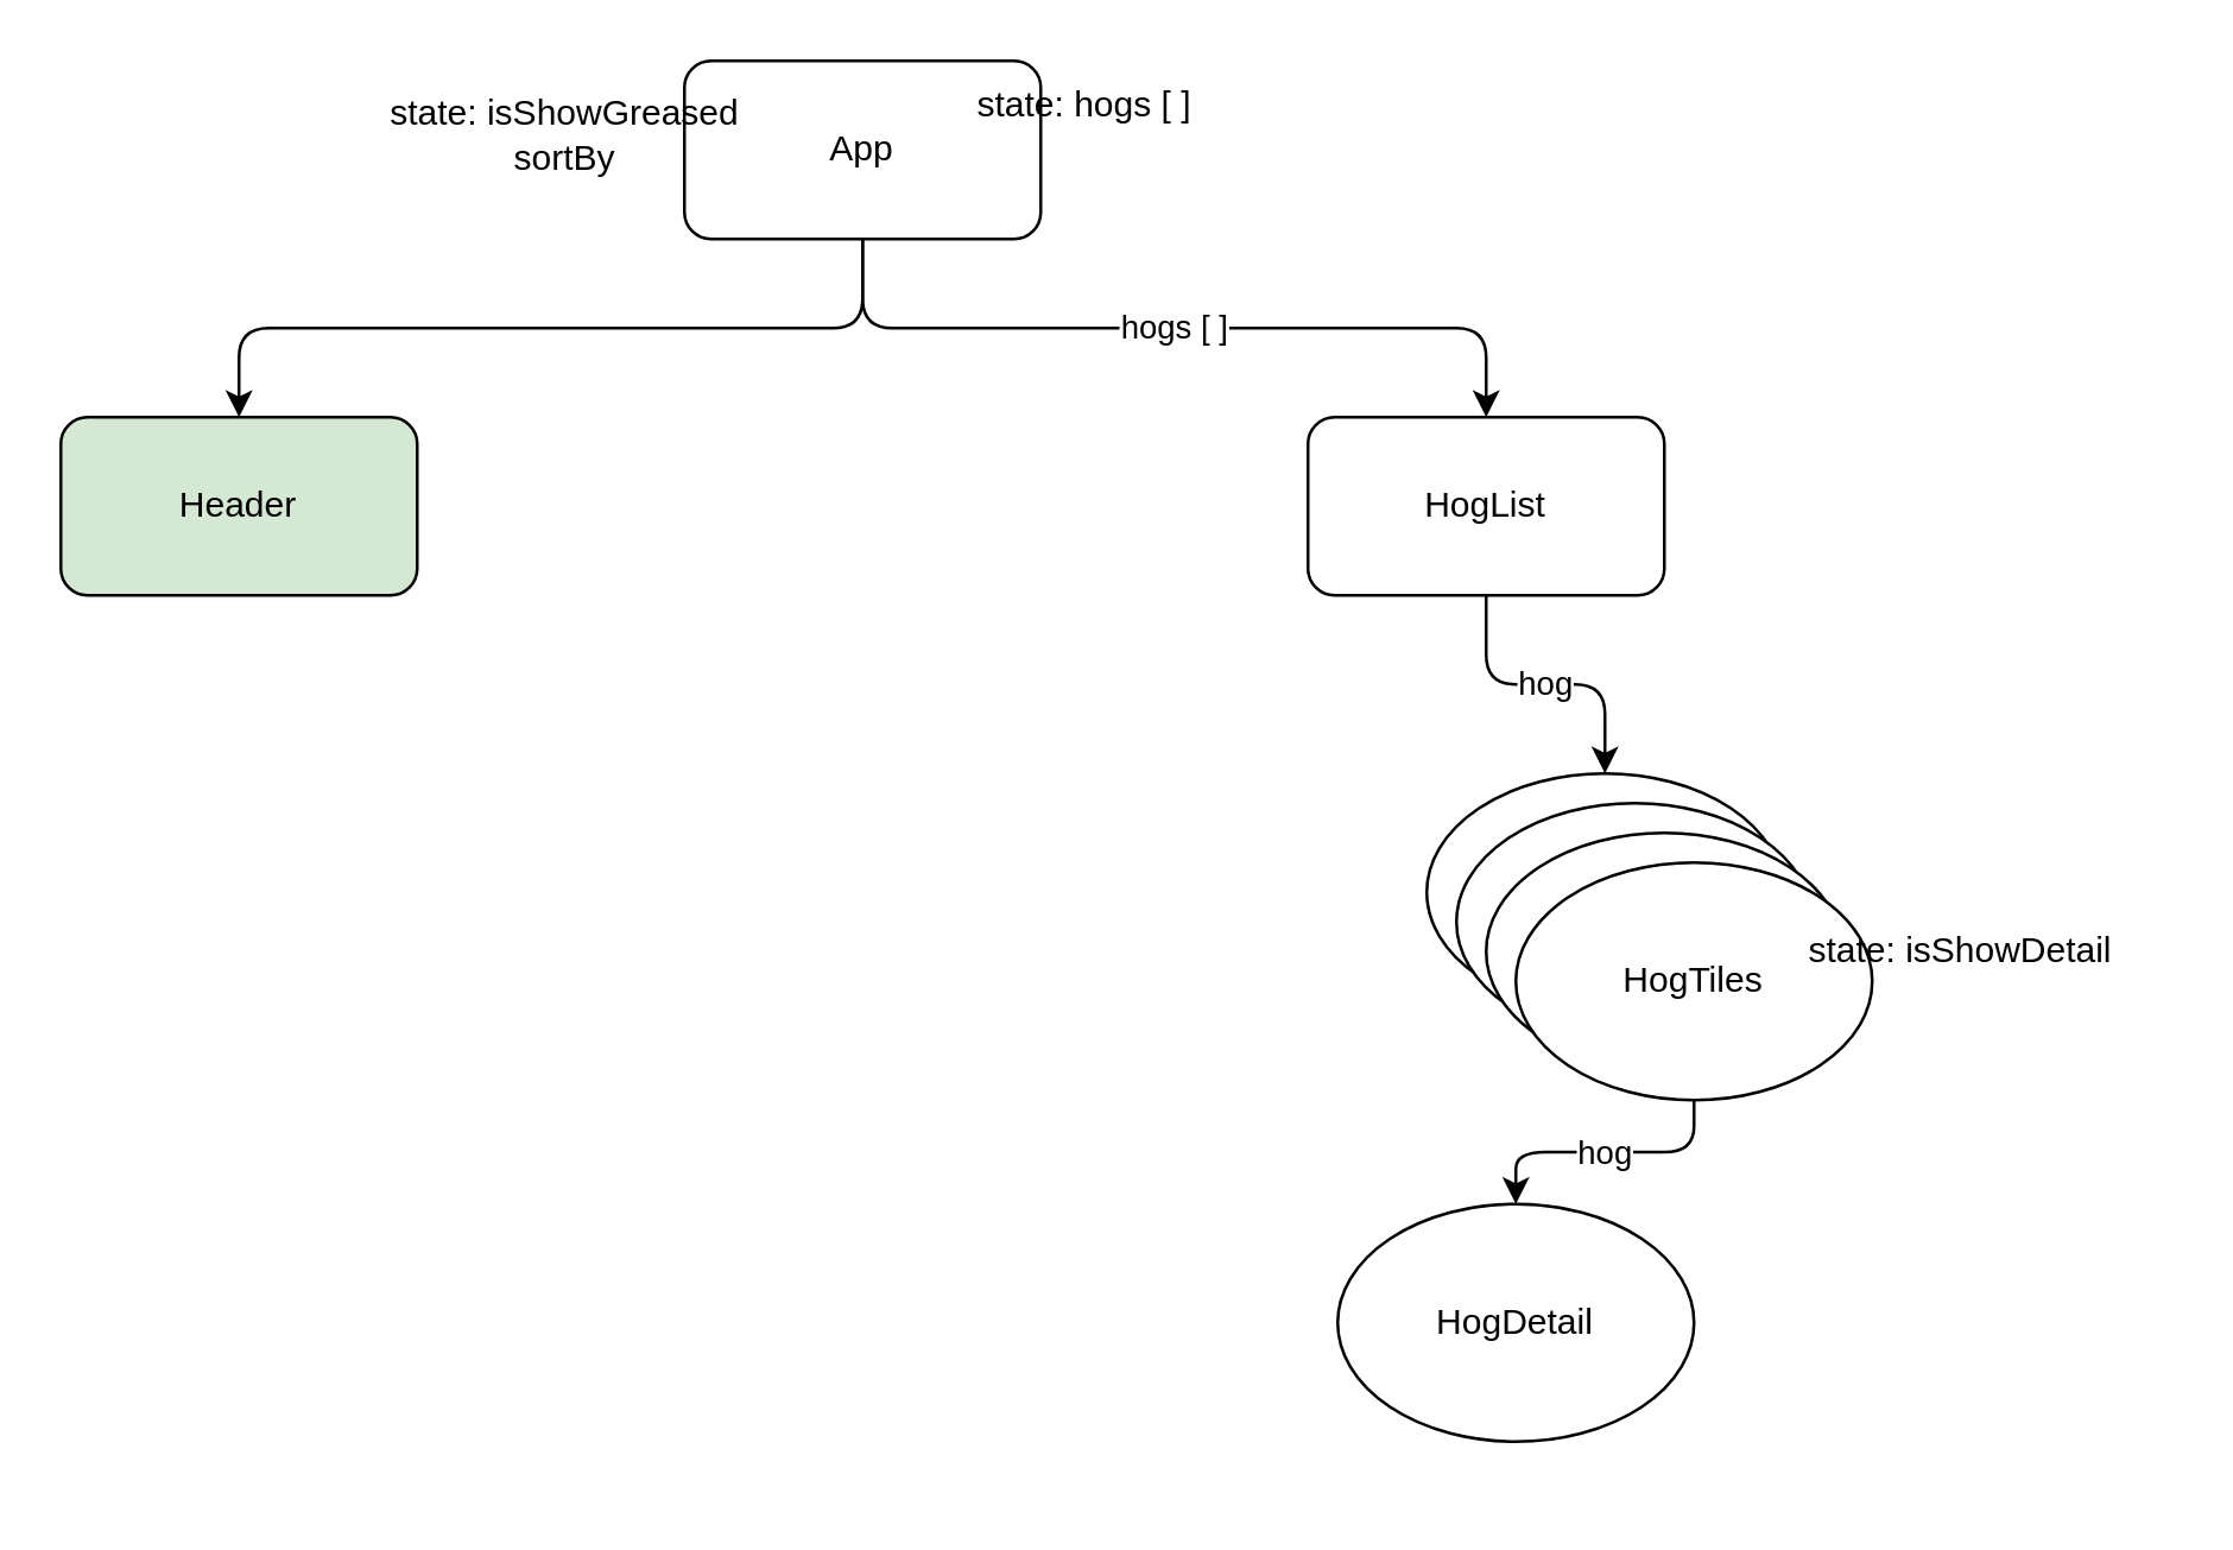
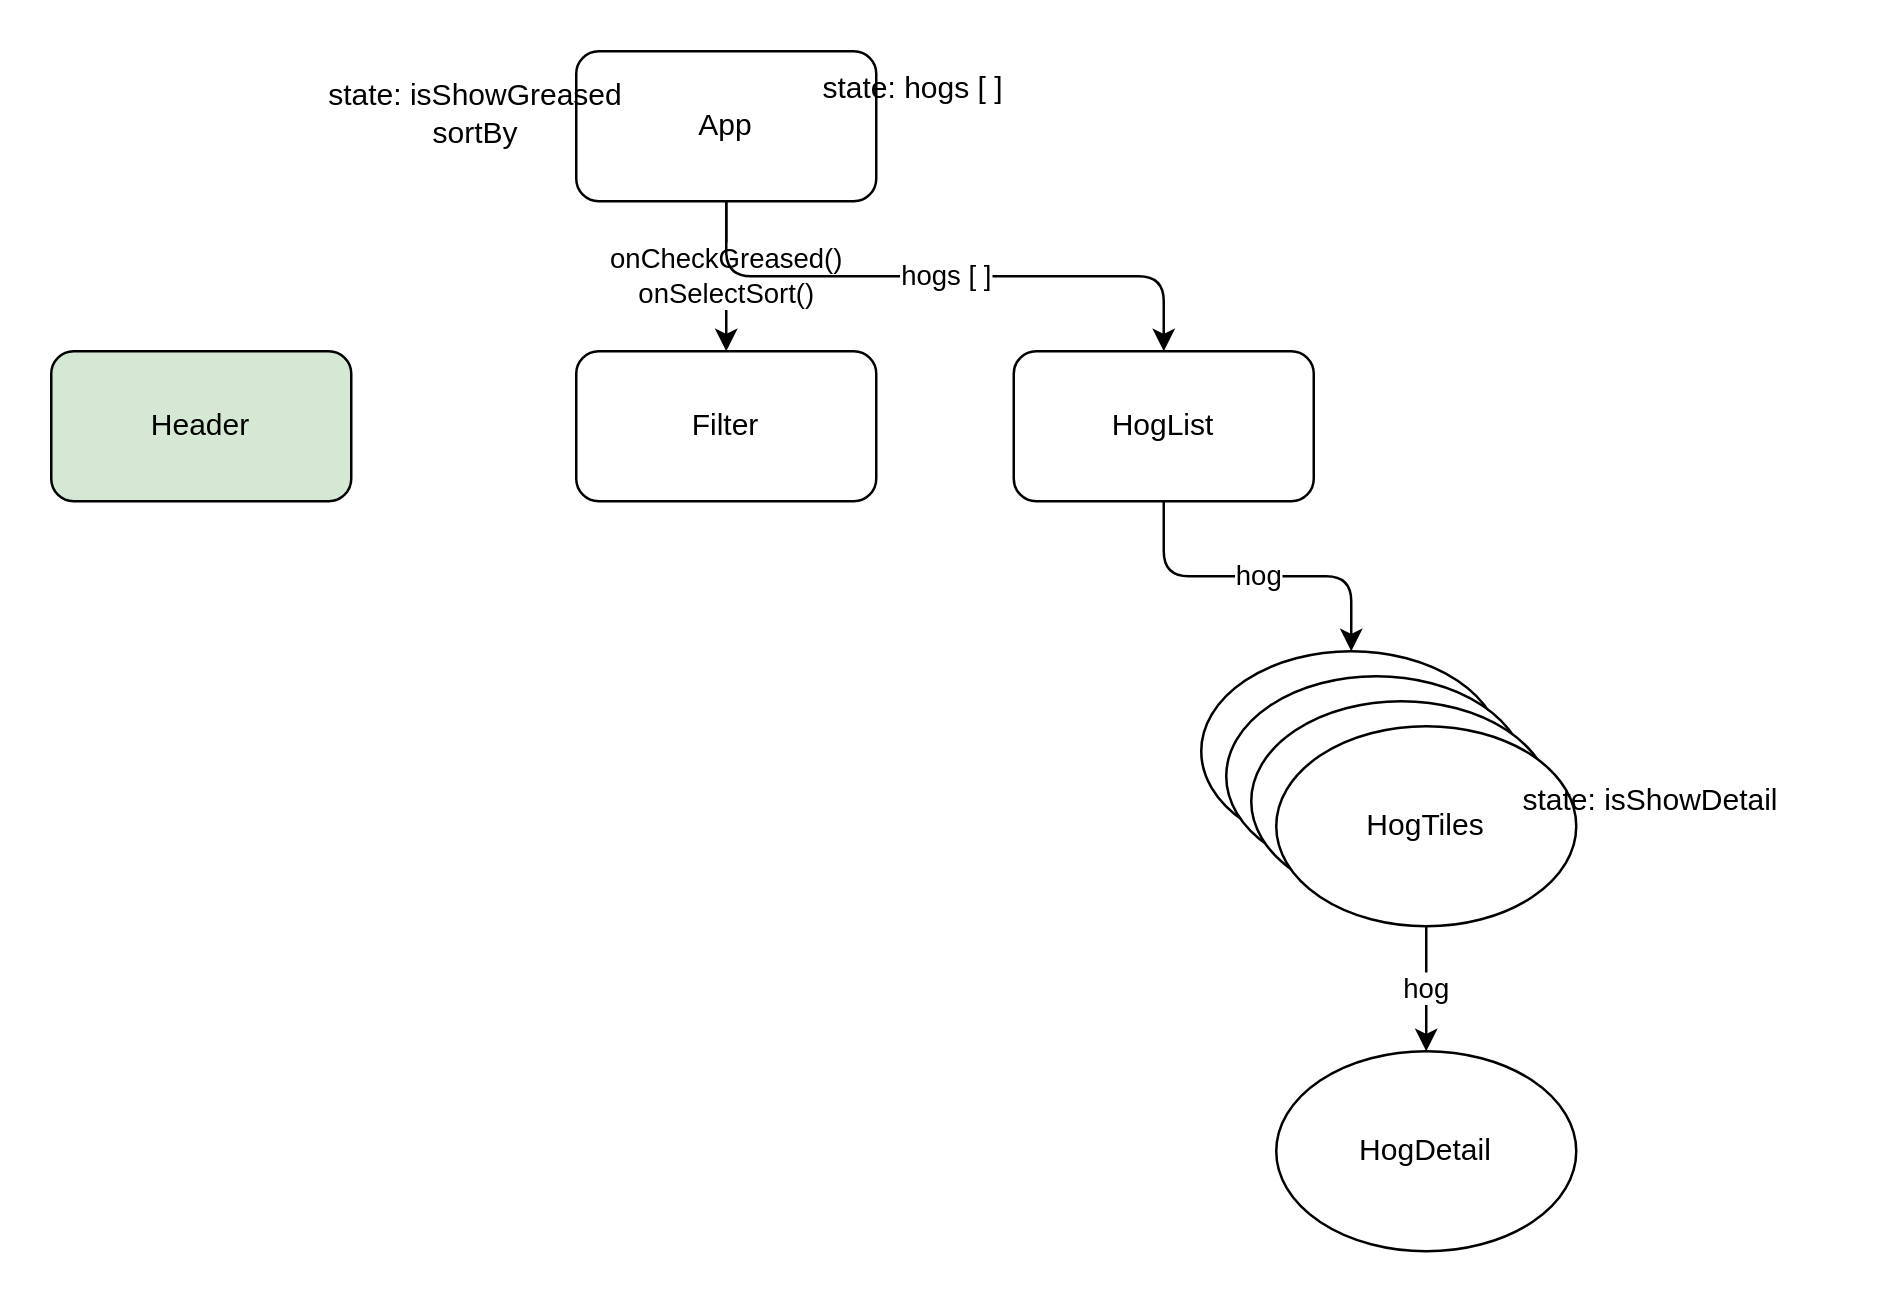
  <mxCell id="0" />
  <mxCell id="1" parent="0" />
- <mxCell id="2" style="edgeStyle=orthogonalEdgeStyle;html=1;exitX=0.5;exitY=1;exitDx=0;exitDy=0;entryX=0.5;entryY=0;entryDx=0;entryDy=0;" edge="1" parent="1" source="5" target="6"><mxGeometry relative="1" as="geometry" /></mxCell>
+ <mxCell id="3" value="onCheckGreased()&lt;br&gt;onSelectSort()" style="edgeStyle=orthogonalEdgeStyle;html=1;exitX=0.5;exitY=1;exitDx=0;exitDy=0;entryX=0.5;entryY=0;entryDx=0;entryDy=0;" edge="1" parent="1" source="5" target="7"><mxGeometry relative="1" as="geometry" /></mxCell>
  <mxCell id="4" value="hogs [ ]" style="edgeStyle=orthogonalEdgeStyle;html=1;exitX=0.5;exitY=1;exitDx=0;exitDy=0;entryX=0.5;entryY=0;entryDx=0;entryDy=0;" edge="1" parent="1" source="5" target="9"><mxGeometry relative="1" as="geometry" /></mxCell>
  <mxCell id="5" value="App" style="rounded=1;whiteSpace=wrap;html=1;" vertex="1" parent="1"><mxGeometry x="230" y="20" width="120" height="60" as="geometry" /></mxCell>
  <mxCell id="6" value="Header" style="rounded=1;whiteSpace=wrap;html=1;fillColor=#d5e8d4;" vertex="1" parent="1"><mxGeometry x="20" y="140" width="120" height="60" as="geometry" /></mxCell>
+ <mxCell id="7" value="Filter" style="rounded=1;whiteSpace=wrap;html=1;" vertex="1" parent="1"><mxGeometry x="230" y="140" width="120" height="60" as="geometry" /></mxCell>
  <mxCell id="8" value="hog" style="edgeStyle=orthogonalEdgeStyle;html=1;exitX=0.5;exitY=1;exitDx=0;exitDy=0;entryX=0.5;entryY=0;entryDx=0;entryDy=0;" edge="1" parent="1" source="9" target="10"><mxGeometry relative="1" as="geometry" /></mxCell>
- <mxCell id="9" value="HogList" style="rounded=1;whiteSpace=wrap;html=1;" vertex="1" parent="1"><mxGeometry x="440" y="140" width="120" height="60" as="geometry" /></mxCell>
+ <mxCell id="9" value="HogList" style="rounded=1;whiteSpace=wrap;html=1;" vertex="1" parent="1"><mxGeometry x="405" y="140" width="120" height="60" as="geometry" /></mxCell>
  <mxCell id="10" value="HogTiles" style="ellipse;whiteSpace=wrap;html=1;" vertex="1" parent="1"><mxGeometry x="480" y="260" width="120" height="80" as="geometry" /></mxCell>
  <mxCell id="11" value="HogTiles" style="ellipse;whiteSpace=wrap;html=1;" vertex="1" parent="1"><mxGeometry x="490" y="270" width="120" height="80" as="geometry" /></mxCell>
  <mxCell id="12" value="HogTiles" style="ellipse;whiteSpace=wrap;html=1;" vertex="1" parent="1"><mxGeometry x="500" y="280" width="120" height="80" as="geometry" /></mxCell>
  <mxCell id="13" value="hog" style="edgeStyle=orthogonalEdgeStyle;html=1;exitX=0.5;exitY=1;exitDx=0;exitDy=0;entryX=0.5;entryY=0;entryDx=0;entryDy=0;" edge="1" parent="1" source="14" target="15"><mxGeometry relative="1" as="geometry" /></mxCell>
  <mxCell id="14" value="HogTiles" style="ellipse;whiteSpace=wrap;html=1;" vertex="1" parent="1"><mxGeometry x="510" y="290" width="120" height="80" as="geometry" /></mxCell>
- <mxCell id="15" value="HogDetail" style="ellipse;whiteSpace=wrap;html=1;" vertex="1" parent="1"><mxGeometry x="450" y="405" width="120" height="80" as="geometry" /></mxCell>
+ <mxCell id="15" value="HogDetail" style="ellipse;whiteSpace=wrap;html=1;" vertex="1" parent="1"><mxGeometry x="510" y="420" width="120" height="80" as="geometry" /></mxCell>
  <mxCell id="16" value="state: hogs [ ]" style="text;html=1;strokeColor=none;fillColor=none;align=center;verticalAlign=middle;whiteSpace=wrap;rounded=0;" vertex="1" parent="1"><mxGeometry x="310" y="20" width="110" height="30" as="geometry" /></mxCell>
  <mxCell id="17" value="state: isShowDetail" style="text;html=1;strokeColor=none;fillColor=none;align=center;verticalAlign=middle;whiteSpace=wrap;rounded=0;" vertex="1" parent="1"><mxGeometry x="590" y="305" width="140" height="30" as="geometry" /></mxCell>
  <mxCell id="18" value="state: isShowGreased&lt;br&gt;sortBy" style="text;html=1;strokeColor=none;fillColor=none;align=center;verticalAlign=middle;whiteSpace=wrap;rounded=0;" vertex="1" parent="1"><mxGeometry x="120" y="30" width="140" height="30" as="geometry" /></mxCell>
